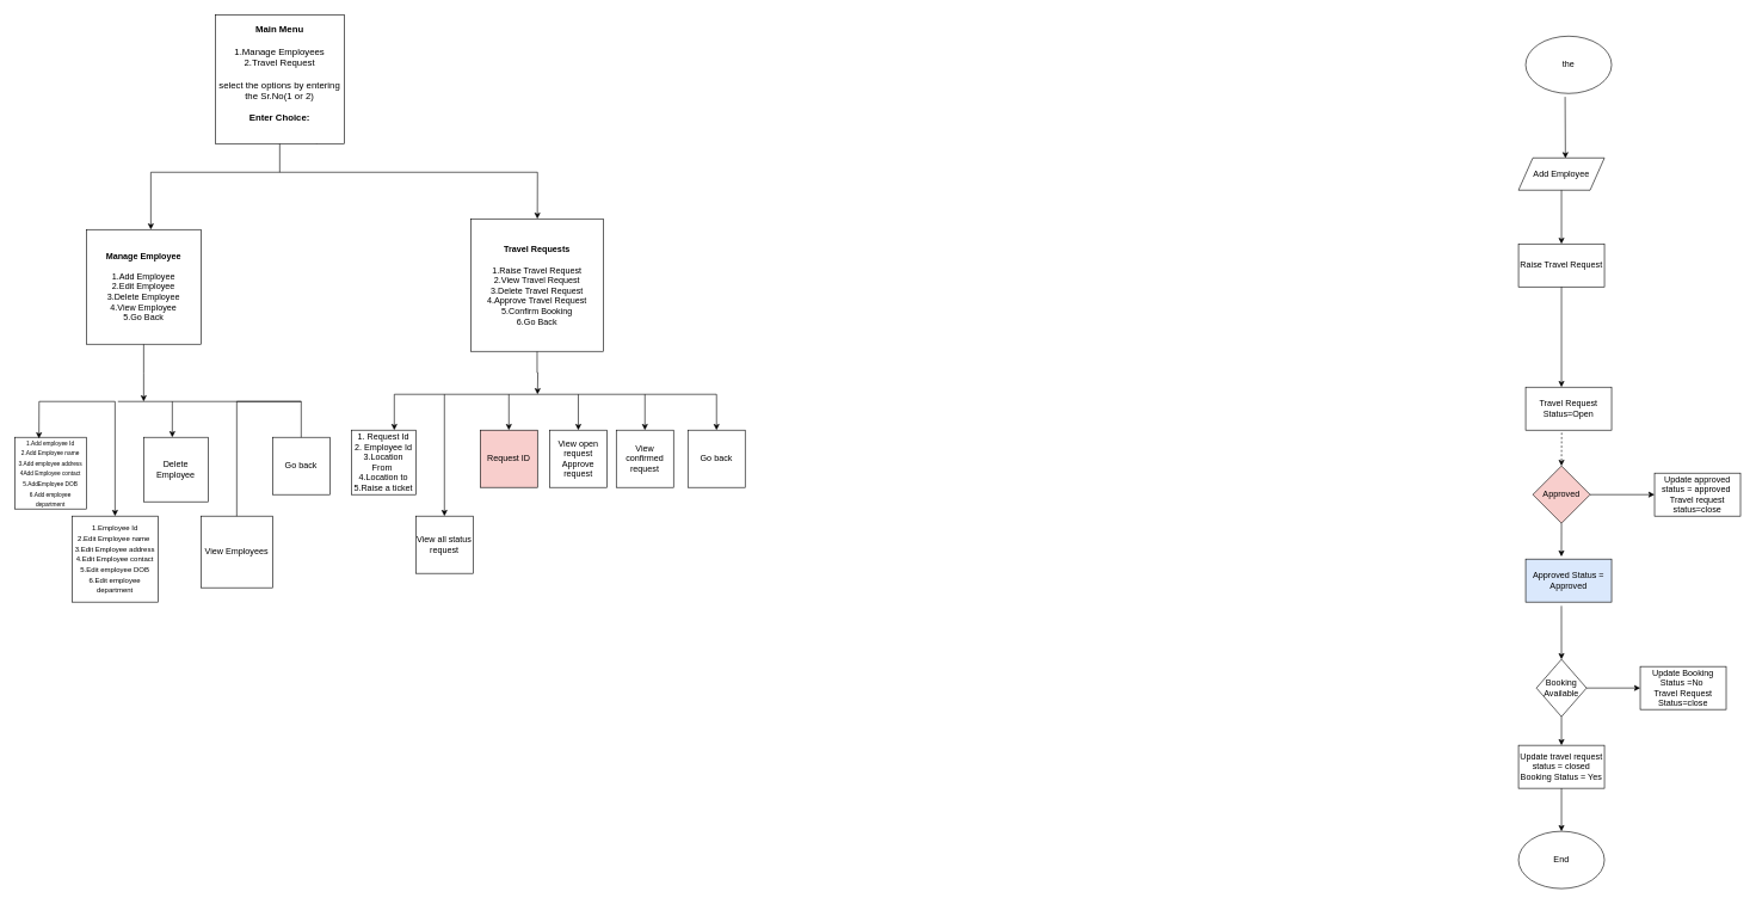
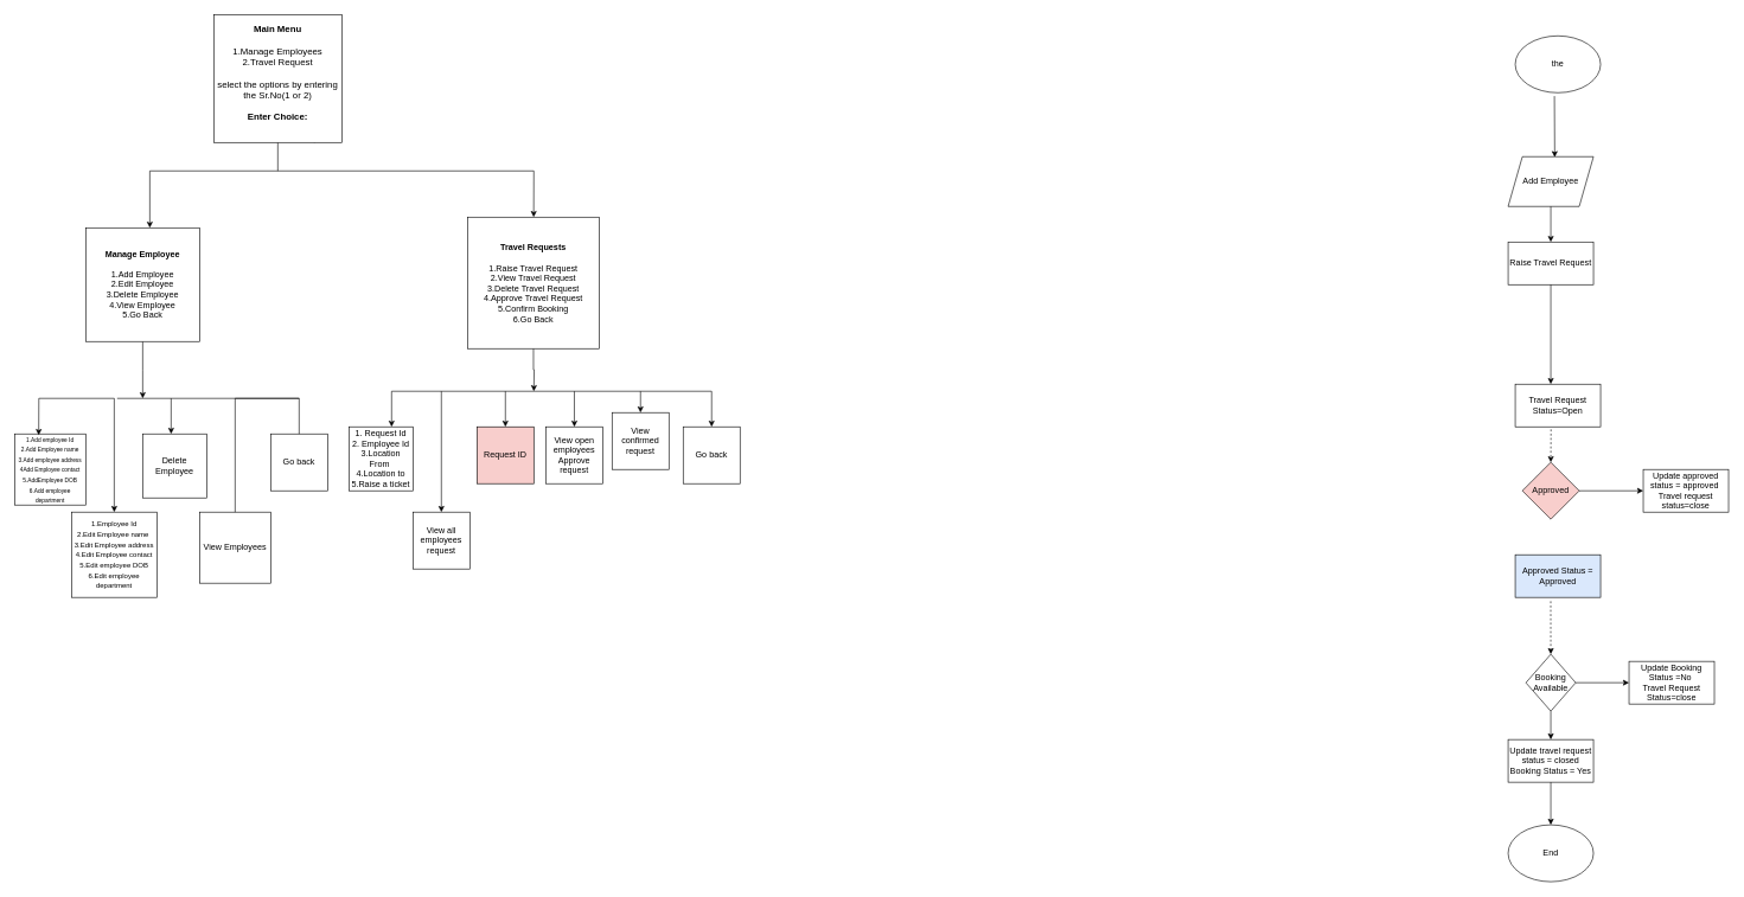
  <mxCell id="0" />
  <mxCell id="1" parent="0" />
  <mxCell id="2" value="" style="endArrow=none;html=1;rounded=0;" parent="1" source="4" edge="1"><mxGeometry width="50" height="50" relative="1" as="geometry"><mxPoint x="380" y="230" as="sourcePoint" /><mxPoint x="430" y="180" as="targetPoint" /></mxGeometry></mxCell>
  <mxCell id="3" value="" style="endArrow=none;html=1;rounded=0;" parent="1" target="4" edge="1"><mxGeometry width="50" height="50" relative="1" as="geometry"><mxPoint x="390" y="240" as="sourcePoint" /><mxPoint x="430" y="180" as="targetPoint" /></mxGeometry></mxCell>
  <mxCell id="4" value="&lt;span style=&quot;font-size: 13px;&quot;&gt;&lt;b&gt;Main Menu&lt;/b&gt;&lt;br&gt;&lt;br&gt;1.Manage Employees&lt;br&gt;2.Travel Request&lt;br&gt;&lt;br&gt;select the options by entering the Sr.No(1 or 2)&lt;br&gt;&lt;b&gt;&lt;br&gt;Enter Choice:&lt;/b&gt;&lt;br&gt;&lt;br&gt;&lt;/span&gt;" style="whiteSpace=wrap;html=1;aspect=fixed;strokeColor=default;" parent="1" vertex="1"><mxGeometry x="300" y="20" width="180" height="180" as="geometry" /></mxCell>
  <mxCell id="5" value="" style="endArrow=none;html=1;rounded=0;" parent="1" edge="1"><mxGeometry width="50" height="50" relative="1" as="geometry"><mxPoint x="210" y="240" as="sourcePoint" /><mxPoint x="750" y="240" as="targetPoint" /></mxGeometry></mxCell>
  <mxCell id="6" style="edgeStyle=orthogonalEdgeStyle;rounded=0;orthogonalLoop=1;jettySize=auto;html=1;exitX=0.5;exitY=1;exitDx=0;exitDy=0;" edge="1" parent="1" source="7"><mxGeometry relative="1" as="geometry"><mxPoint x="200" y="560" as="targetPoint" /></mxGeometry></mxCell>
  <mxCell id="7" value="&lt;b&gt;Manage Employee&lt;br&gt;&lt;/b&gt;&lt;br&gt;1.Add Employee&lt;br&gt;2.Edit Employee&lt;br&gt;3.Delete Employee&lt;br&gt;4.View Employee&lt;br&gt;5.Go Back" style="whiteSpace=wrap;html=1;aspect=fixed;" parent="1" vertex="1"><mxGeometry x="120" y="320" width="160" height="160" as="geometry" /></mxCell>
  <mxCell id="8" style="edgeStyle=orthogonalEdgeStyle;rounded=0;orthogonalLoop=1;jettySize=auto;html=1;exitX=0.5;exitY=1;exitDx=0;exitDy=0;" edge="1" parent="1" source="9"><mxGeometry relative="1" as="geometry"><mxPoint x="750" y="550" as="targetPoint" /></mxGeometry></mxCell>
  <mxCell id="9" value="&lt;b&gt;Travel Requests&lt;/b&gt;&lt;br&gt;&lt;br&gt;1.Raise Travel Request&lt;br&gt;2.View Travel Request&lt;br&gt;3.Delete Travel Request&lt;br&gt;4.Approve Travel Request&lt;br&gt;5.Confirm Booking&lt;br&gt;6.Go Back" style="whiteSpace=wrap;html=1;aspect=fixed;" parent="1" vertex="1"><mxGeometry x="657" y="305" width="185" height="185" as="geometry" /></mxCell>
  <mxCell id="10" value="&lt;font style=&quot;font-size: 8px;&quot;&gt;&lt;span style=&quot;&quot;&gt;1.Add employee Id&lt;br&gt;&lt;/span&gt;2.Add Employee name&lt;br&gt;3.Add employee address&lt;br&gt;4Add Employee contact&lt;br&gt;5.AddEmployee DOB&lt;br&gt;6.Add employee department&lt;br&gt;&lt;/font&gt;" style="whiteSpace=wrap;html=1;aspect=fixed;" parent="1" vertex="1"><mxGeometry y="610" width="100" height="100" as="geometry" x="20" /></mxCell>
  <mxCell id="11" value="" style="endArrow=classic;startArrow=classic;html=1;rounded=0;exitX=0.338;exitY=0.017;exitDx=0;exitDy=0;exitPerimeter=0;entryX=0.5;entryY=0;entryDx=0;entryDy=0;" parent="1" source="10" target="12" edge="1"><mxGeometry width="50" height="50" relative="1" as="geometry"><mxPoint x="380" y="580" as="sourcePoint" /><mxPoint x="430" y="560" as="targetPoint" /><Array as="points"><mxPoint x="54" y="560" /><mxPoint x="160" y="560" /></Array></mxGeometry></mxCell>
  <mxCell id="12" value="&lt;font size=&quot;1&quot;&gt;1.Employee Id&lt;br&gt;2.Edit Employee name&amp;nbsp;&lt;br&gt;3.Edit Employee address&lt;br&gt;4.Edit Employee contact&lt;br&gt;5.Edit employee DOB&lt;br&gt;6.Edit employee&lt;br&gt;department&lt;br&gt;&lt;/font&gt;" style="whiteSpace=wrap;html=1;aspect=fixed;" parent="1" vertex="1"><mxGeometry x="100" y="720" width="120" height="120" as="geometry" /></mxCell>
  <mxCell id="13" value="Delete Employee" style="whiteSpace=wrap;html=1;aspect=fixed;" parent="1" vertex="1"><mxGeometry x="200" y="610" width="90" height="90" as="geometry" /></mxCell>
  <mxCell id="14" value="" style="endArrow=none;html=1;rounded=0;" parent="1" edge="1"><mxGeometry width="50" height="50" relative="1" as="geometry"><mxPoint x="164" y="560" as="sourcePoint" /><mxPoint x="420" y="560" as="targetPoint" /><Array as="points" /></mxGeometry></mxCell>
  <mxCell id="15" value="" style="endArrow=classic;html=1;rounded=0;entryX=0.444;entryY=0;entryDx=0;entryDy=0;entryPerimeter=0;" parent="1" target="13" edge="1"><mxGeometry width="50" height="50" relative="1" as="geometry"><mxPoint x="240" y="560" as="sourcePoint" /><mxPoint x="220" y="530" as="targetPoint" /></mxGeometry></mxCell>
  <mxCell id="16" value="View Employees" style="whiteSpace=wrap;html=1;aspect=fixed;" parent="1" vertex="1"><mxGeometry x="280" y="720" width="100" height="100" as="geometry" /></mxCell>
  <mxCell id="17" value="Go back" style="whiteSpace=wrap;html=1;aspect=fixed;" parent="1" vertex="1"><mxGeometry x="380" y="610" width="80" height="80" as="geometry" /></mxCell>
  <mxCell id="18" value="" style="endArrow=none;html=1;rounded=0;entryX=0.5;entryY=0;entryDx=0;entryDy=0;entryPerimeter=0;exitX=0.5;exitY=0;exitDx=0;exitDy=0;" parent="1" source="16" target="17" edge="1"><mxGeometry width="50" height="50" relative="1" as="geometry"><mxPoint x="330" y="600" as="sourcePoint" /><mxPoint x="413" y="605" as="targetPoint" /><Array as="points"><mxPoint x="330" y="560" /><mxPoint x="420" y="560" /></Array></mxGeometry></mxCell>
  <mxCell id="19" value="1. Request Id&lt;br&gt;2. Employee Id&lt;br&gt;3.Location From&amp;nbsp;&lt;br&gt;4.Location to&lt;br&gt;5.Raise a ticket" style="whiteSpace=wrap;html=1;aspect=fixed;" parent="1" vertex="1"><mxGeometry x="490" y="600" width="90" height="90" as="geometry" /></mxCell>
- <mxCell id="20" value="View all status request" style="whiteSpace=wrap;html=1;aspect=fixed;" parent="1" vertex="1"><mxGeometry x="580" y="720" width="80" height="80" as="geometry" /></mxCell>
+ <mxCell id="20" value="View all employees request" style="whiteSpace=wrap;html=1;aspect=fixed;" parent="1" vertex="1"><mxGeometry x="580" y="720" width="80" height="80" as="geometry" /></mxCell>
  <mxCell id="21" value="Request ID" style="whiteSpace=wrap;html=1;aspect=fixed;fillColor=#f8cecc;" parent="1" vertex="1"><mxGeometry x="670" y="600" width="80" height="80" as="geometry" /></mxCell>
- <mxCell id="22" value="View open request&lt;br&gt;Approve request" style="whiteSpace=wrap;html=1;aspect=fixed;" parent="1" vertex="1"><mxGeometry x="767" y="600" width="80" height="80" as="geometry" /></mxCell>
+ <mxCell id="22" value="View open employees&lt;br&gt;Approve request" style="whiteSpace=wrap;html=1;aspect=fixed;" parent="1" vertex="1"><mxGeometry x="767" y="600" width="80" height="80" as="geometry" /></mxCell>
  <mxCell id="23" value="Go back" style="whiteSpace=wrap;html=1;aspect=fixed;" parent="1" vertex="1"><mxGeometry x="960" y="600" width="80" height="80" as="geometry" /></mxCell>
- <mxCell id="24" value="View confirmed request" style="whiteSpace=wrap;html=1;aspect=fixed;" parent="1" vertex="1"><mxGeometry x="860" y="600" width="80" height="80" as="geometry" /></mxCell>
+ <mxCell id="24" value="View confirmed request" style="whiteSpace=wrap;html=1;aspect=fixed;" parent="1" vertex="1"><mxGeometry x="860" y="580" width="80" height="80" as="geometry" /></mxCell>
  <mxCell id="25" value="" style="endArrow=none;html=1;rounded=0;" parent="1" edge="1"><mxGeometry width="50" height="50" relative="1" as="geometry"><mxPoint x="550" y="550" as="sourcePoint" /><mxPoint x="1000" y="550" as="targetPoint" /></mxGeometry></mxCell>
  <mxCell id="26" value="" style="endArrow=classic;html=1;rounded=0;" parent="1" edge="1"><mxGeometry width="50" height="50" relative="1" as="geometry"><mxPoint x="550" y="550" as="sourcePoint" /><mxPoint x="550" y="600" as="targetPoint" /></mxGeometry></mxCell>
  <mxCell id="27" value="" style="endArrow=classic;html=1;rounded=0;entryX=0.5;entryY=0;entryDx=0;entryDy=0;" parent="1" target="20" edge="1"><mxGeometry width="50" height="50" relative="1" as="geometry"><mxPoint x="620" y="550" as="sourcePoint" /><mxPoint x="550" y="310" as="targetPoint" /></mxGeometry></mxCell>
  <mxCell id="28" value="" style="endArrow=classic;html=1;rounded=0;entryX=0.5;entryY=0;entryDx=0;entryDy=0;" parent="1" target="21" edge="1"><mxGeometry width="50" height="50" relative="1" as="geometry"><mxPoint x="710" y="550" as="sourcePoint" /><mxPoint x="740" y="480" as="targetPoint" /></mxGeometry></mxCell>
  <mxCell id="29" value="" style="endArrow=classic;html=1;rounded=0;entryX=0.5;entryY=0;entryDx=0;entryDy=0;" parent="1" target="22" edge="1"><mxGeometry width="50" height="50" relative="1" as="geometry"><mxPoint x="807" y="550" as="sourcePoint" /><mxPoint x="740" y="480" as="targetPoint" /></mxGeometry></mxCell>
  <mxCell id="30" value="" style="endArrow=classic;html=1;rounded=0;entryX=0.5;entryY=0;entryDx=0;entryDy=0;" parent="1" target="24" edge="1"><mxGeometry width="50" height="50" relative="1" as="geometry"><mxPoint x="900" y="550" as="sourcePoint" /><mxPoint x="740" y="480" as="targetPoint" /></mxGeometry></mxCell>
  <mxCell id="31" value="" style="endArrow=classic;html=1;rounded=0;" parent="1" target="23" edge="1"><mxGeometry width="50" height="50" relative="1" as="geometry"><mxPoint x="1000" y="550" as="sourcePoint" /><mxPoint x="740" y="480" as="targetPoint" /></mxGeometry></mxCell>
  <mxCell id="32" value="the" style="ellipse;whiteSpace=wrap;html=1;" parent="1" vertex="1"><mxGeometry x="2130" y="50" width="120" height="80" as="geometry" /></mxCell>
- <mxCell id="33" value="Add Employee" style="shape=parallelogram;perimeter=parallelogramPerimeter;whiteSpace=wrap;html=1;fixedSize=1;" parent="1" vertex="1"><mxGeometry x="2120" y="220" width="120" height="45" as="geometry" /></mxCell>
+ <mxCell id="33" value="Add Employee" style="shape=parallelogram;perimeter=parallelogramPerimeter;whiteSpace=wrap;html=1;fixedSize=1;" parent="1" vertex="1"><mxGeometry x="2120" y="220" width="120" height="70" as="geometry" /></mxCell>
  <mxCell id="34" value="Raise Travel Request" style="rounded=0;whiteSpace=wrap;html=1;" parent="1" vertex="1"><mxGeometry x="2120" y="340" width="120" height="60" as="geometry" /></mxCell>
  <mxCell id="35" value="" style="endArrow=classic;html=1;rounded=0;exitX=0.459;exitY=1.059;exitDx=0;exitDy=0;exitPerimeter=0;entryX=0.546;entryY=0.01;entryDx=0;entryDy=0;entryPerimeter=0;" parent="1" source="32" target="33" edge="1"><mxGeometry width="50" height="50" relative="1" as="geometry"><mxPoint x="2150" y="200" as="sourcePoint" /><mxPoint x="2185" y="210" as="targetPoint" /></mxGeometry></mxCell>
  <mxCell id="36" value="" style="endArrow=classic;html=1;rounded=0;entryX=0.5;entryY=0;entryDx=0;entryDy=0;exitX=0.5;exitY=1;exitDx=0;exitDy=0;" parent="1" source="33" target="34" edge="1"><mxGeometry width="50" height="50" relative="1" as="geometry"><mxPoint x="2150" y="370" as="sourcePoint" /><mxPoint x="2200" y="320" as="targetPoint" /></mxGeometry></mxCell>
  <mxCell id="37" value="" style="endArrow=classic;html=1;rounded=0;entryX=0.5;entryY=0;entryDx=0;entryDy=0;exitX=0.5;exitY=1;exitDx=0;exitDy=0;" parent="1" source="34" edge="1"><mxGeometry width="50" height="50" relative="1" as="geometry"><mxPoint x="2150" y="550" as="sourcePoint" /><mxPoint x="2180" y="540" as="targetPoint" /></mxGeometry></mxCell>
  <mxCell id="38" value="Travel Request Status=Open" style="rounded=0;whiteSpace=wrap;html=1;" parent="1" vertex="1"><mxGeometry x="2130" y="540" width="120" height="60" as="geometry" /></mxCell>
  <mxCell id="39" value="Approved" style="rhombus;whiteSpace=wrap;html=1;fillColor=#f8cecc;" parent="1" vertex="1"><mxGeometry x="2140" y="650" width="80" height="80" as="geometry" /></mxCell>
  <mxCell id="40" value="Approved Status = Approved" style="rounded=0;whiteSpace=wrap;html=1;fillColor=#dae8fc;" parent="1" vertex="1"><mxGeometry x="2130" y="780" width="120" height="60" as="geometry" /></mxCell>
  <mxCell id="41" value="Booking Available" style="rhombus;whiteSpace=wrap;html=1;" parent="1" vertex="1"><mxGeometry x="2145" y="920" width="70" height="80" as="geometry" /></mxCell>
  <mxCell id="42" value="" style="endArrow=classic;html=1;rounded=0;entryX=0.5;entryY=0;entryDx=0;entryDy=0;exitX=0.419;exitY=1.059;exitDx=0;exitDy=0;exitPerimeter=0;dashed=1;" parent="1" source="38" target="39" edge="1"><mxGeometry width="50" height="50" relative="1" as="geometry"><mxPoint x="2090" y="680" as="sourcePoint" /><mxPoint x="2140" y="630" as="targetPoint" /></mxGeometry></mxCell>
- <mxCell id="43" value="" style="endArrow=classic;html=1;rounded=0;exitX=0.5;exitY=1;exitDx=0;exitDy=0;entryX=0.416;entryY=-0.059;entryDx=0;entryDy=0;entryPerimeter=0;" parent="1" source="39" target="40" edge="1"><mxGeometry width="50" height="50" relative="1" as="geometry"><mxPoint x="2090" y="780" as="sourcePoint" /><mxPoint x="2140" y="730" as="targetPoint" /></mxGeometry></mxCell>
- <mxCell id="44" value="" style="endArrow=classic;html=1;rounded=0;entryX=0.5;entryY=0;entryDx=0;entryDy=0;exitX=0.416;exitY=1.089;exitDx=0;exitDy=0;exitPerimeter=0;" parent="1" source="40" target="41" edge="1"><mxGeometry width="50" height="50" relative="1" as="geometry"><mxPoint x="2180" y="850" as="sourcePoint" /><mxPoint x="2140" y="920" as="targetPoint" /></mxGeometry></mxCell>
+ <mxCell id="44" value="" style="endArrow=classic;html=1;rounded=0;entryX=0.5;entryY=0;entryDx=0;entryDy=0;exitX=0.416;exitY=1.089;exitDx=0;exitDy=0;exitPerimeter=0;dashed=1;" parent="1" source="40" target="41" edge="1"><mxGeometry width="50" height="50" relative="1" as="geometry"><mxPoint x="2180" y="850" as="sourcePoint" /><mxPoint x="2140" y="920" as="targetPoint" /></mxGeometry></mxCell>
  <mxCell id="45" value="Update Booking Status =No&amp;nbsp;&lt;br&gt;Travel Request Status=close" style="rounded=0;whiteSpace=wrap;html=1;" parent="1" vertex="1"><mxGeometry x="2290" y="930" width="120" height="60" as="geometry" /></mxCell>
  <mxCell id="46" value="" style="endArrow=classic;html=1;rounded=0;exitX=1;exitY=0.5;exitDx=0;exitDy=0;entryX=0;entryY=0.5;entryDx=0;entryDy=0;" parent="1" source="41" target="45" edge="1"><mxGeometry width="50" height="50" relative="1" as="geometry"><mxPoint x="2190" y="940" as="sourcePoint" /><mxPoint x="2240" y="890" as="targetPoint" /></mxGeometry></mxCell>
  <mxCell id="47" value="Update approved status = approved&amp;nbsp;&lt;br&gt;Travel request status=close" style="rounded=0;whiteSpace=wrap;html=1;" parent="1" vertex="1"><mxGeometry x="2310" y="660" width="120" height="60" as="geometry" /></mxCell>
  <mxCell id="48" value="" style="endArrow=classic;html=1;rounded=0;entryX=0;entryY=0.5;entryDx=0;entryDy=0;exitX=1;exitY=0.5;exitDx=0;exitDy=0;" parent="1" source="39" target="47" edge="1"><mxGeometry width="50" height="50" relative="1" as="geometry"><mxPoint x="2190" y="810" as="sourcePoint" /><mxPoint x="2240" y="760" as="targetPoint" /></mxGeometry></mxCell>
  <mxCell id="49" value="Update travel request status = closed&lt;br&gt;Booking Status = Yes" style="rounded=0;whiteSpace=wrap;html=1;" parent="1" vertex="1"><mxGeometry x="2120" y="1040" width="120" height="60" as="geometry" /></mxCell>
  <mxCell id="50" value="End" style="ellipse;whiteSpace=wrap;html=1;" parent="1" vertex="1"><mxGeometry x="2120" y="1160" width="120" height="80" as="geometry" /></mxCell>
  <mxCell id="51" value="" style="endArrow=classic;html=1;rounded=0;exitX=0.5;exitY=1;exitDx=0;exitDy=0;entryX=0.5;entryY=0;entryDx=0;entryDy=0;" parent="1" source="41" target="49" edge="1"><mxGeometry width="50" height="50" relative="1" as="geometry"><mxPoint x="2170" y="1130" as="sourcePoint" /><mxPoint x="2220" y="1080" as="targetPoint" /></mxGeometry></mxCell>
  <mxCell id="52" value="" style="endArrow=classic;html=1;rounded=0;entryX=0.5;entryY=0;entryDx=0;entryDy=0;exitX=0.5;exitY=1;exitDx=0;exitDy=0;" parent="1" source="49" target="50" edge="1"><mxGeometry width="50" height="50" relative="1" as="geometry"><mxPoint x="2170" y="1130" as="sourcePoint" /><mxPoint x="2220" y="1080" as="targetPoint" /></mxGeometry></mxCell>
  <mxCell id="53" value="" style="endArrow=classic;html=1;rounded=0;" edge="1" parent="1" target="9"><mxGeometry width="50" height="50" relative="1" as="geometry"><mxPoint x="750" y="240" as="sourcePoint" /><mxPoint x="470" y="360" as="targetPoint" /></mxGeometry></mxCell>
  <mxCell id="54" value="" style="endArrow=classic;html=1;rounded=0;" edge="1" parent="1"><mxGeometry width="50" height="50" relative="1" as="geometry"><mxPoint x="210" y="240" as="sourcePoint" /><mxPoint x="210" y="320" as="targetPoint" /></mxGeometry></mxCell>
